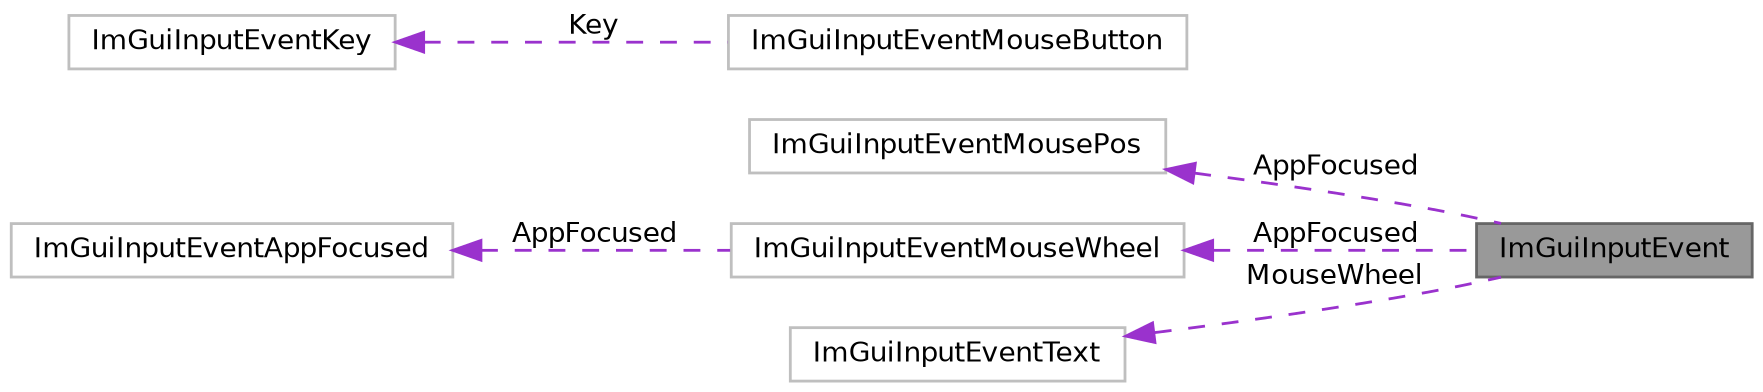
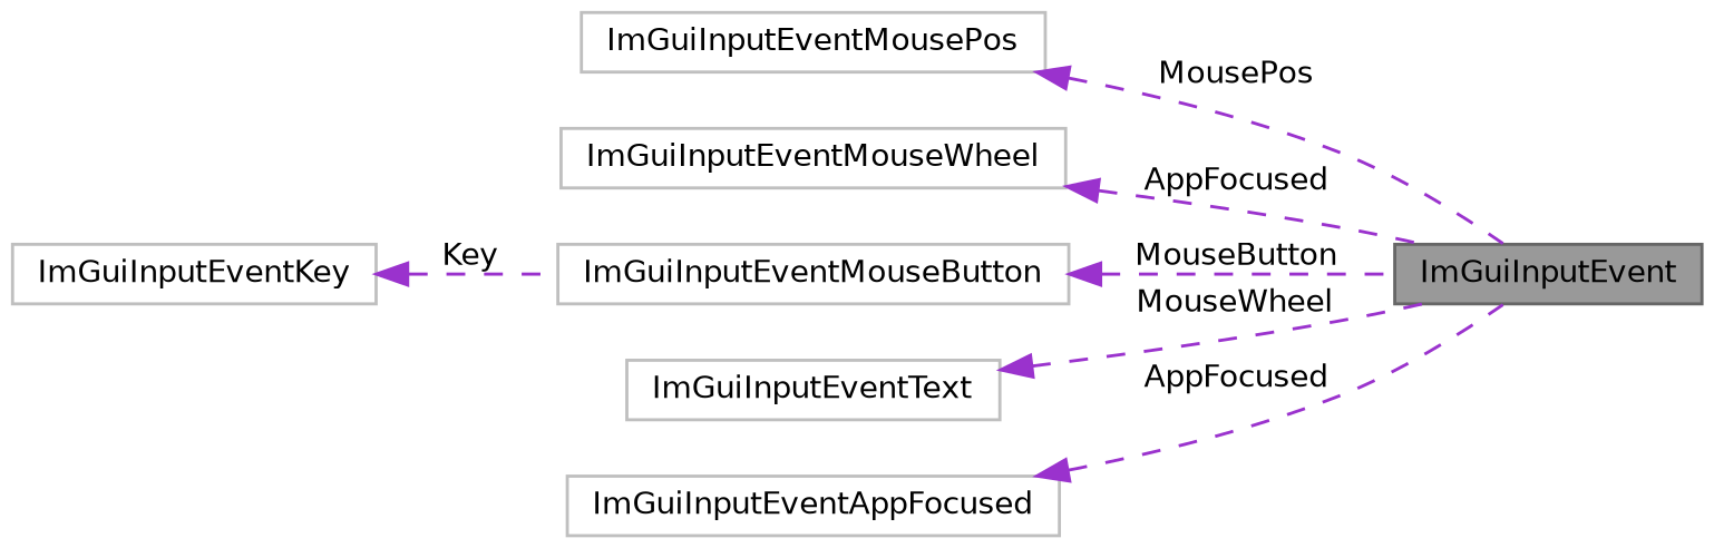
  digraph {
    rankdir=LR
    node [color=grey75 fillcolor=white fontname=Helvetica fontsize=10 shape=box style=filled]
    edge [color=darkorchid3 dir=back fontname=Helvetica fontsize=10 labelfontname=Helvetica labelfontsize=10 style=dashed]
    n1 [color=gray40 fillcolor=grey60 fontcolor=black height=0.2 label=ImGuiInputEvent width=0.4]
    n2 [height=0.2 label=ImGuiInputEventMousePos width=0.4]
    n3 [height=0.2 label=ImGuiInputEventMouseWheel width=0.4]
    n4 [height=0.2 label=ImGuiInputEventMouseButton width=0.4]
    n5 [height=0.2 label=ImGuiInputEventKey width=0.4]
    n6 [height=0.2 label=ImGuiInputEventText width=0.4]
    n7 [height=0.2 label=ImGuiInputEventAppFocused width=0.4]
-   n2 -> n1 [label=" AppFocused"]
+   n2 -> n1 [label=" MousePos"]
    n3 -> n1 [label=" AppFocused"]
+   n4 -> n1 [label=" MouseButton"]
    n5 -> n4 [label=" Key"]
    n6 -> n1 [label=" MouseWheel"]
-   n7 -> n3 [label=" AppFocused"]
+   n7 -> n1 [label=" AppFocused"]
  }
